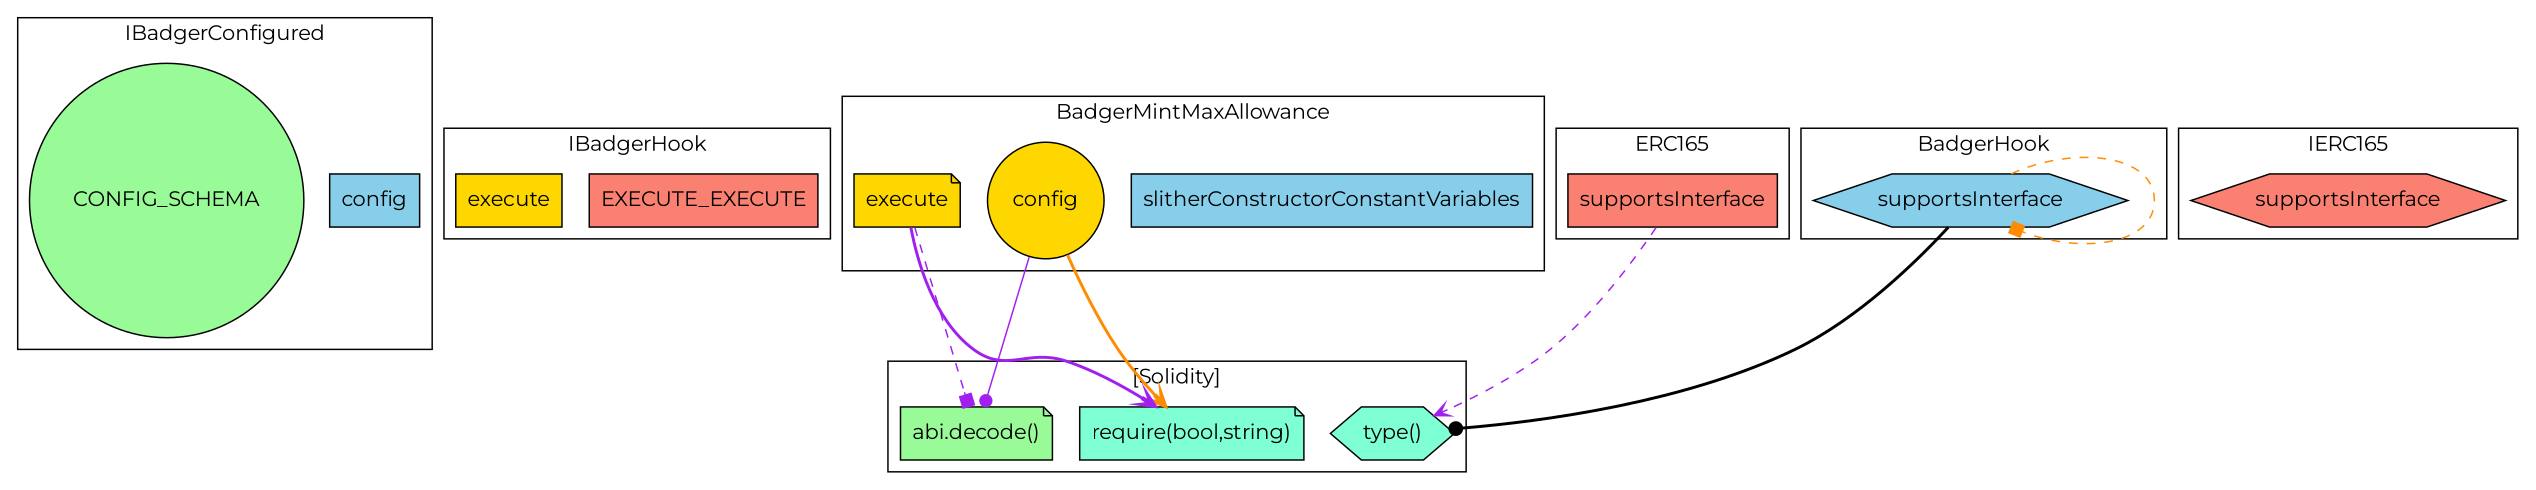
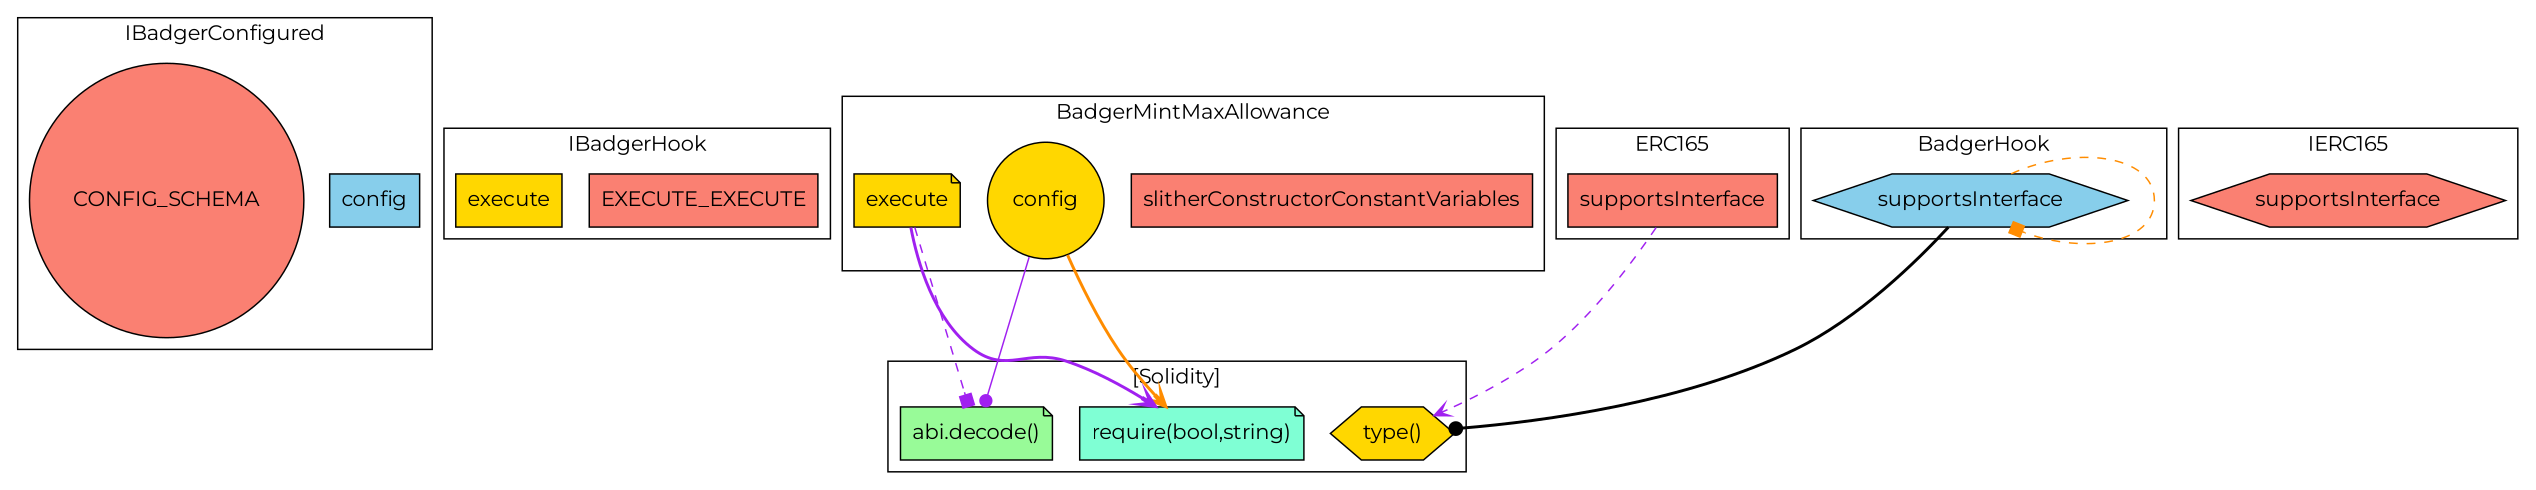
  strict digraph {
    fontname=Montserrat
    node [fillcolor=skyblue fontname=Montserrat shape=box style=filled]
    edge [arrowhead=vee color=purple fontname=Montserrat style=bold]
    n1 [label=config]
-   n2 [fillcolor=palegreen label=CONFIG_SCHEMA shape=circle]
+   n2 [fillcolor=salmon label=CONFIG_SCHEMA shape=circle]
    n3 [fillcolor=salmon label=EXECUTE_EXECUTE]
    n4 [fillcolor=gold label=execute]
-   n5 [label=slitherConstructorConstantVariables]
+   n5 [fillcolor=salmon label=slitherConstructorConstantVariables]
    n6 [fillcolor=gold label=config shape=circle]
    n7 [fillcolor=gold label=execute shape=note]
    n8 [fillcolor=salmon label=supportsInterface]
    n9 [fillcolor=salmon label=supportsInterface shape=hexagon]
    n10 [label=supportsInterface shape=hexagon]
    "require(bool,string)" [fillcolor=aquamarine shape=note]
    "abi.decode()" [fillcolor=palegreen shape=note]
-   "type()" [fillcolor=aquamarine shape=hexagon]
+   "type()" [fillcolor=gold shape=hexagon]
    subgraph cluster_1 {
      label=IBadgerConfigured
      n1
      n2
    }
    subgraph cluster_2 {
      label=IBadgerHook
      n3
      n4
    }
    subgraph cluster_3 {
      label=BadgerMintMaxAllowance
      n5
      n6
      n7
    }
    subgraph cluster_4 {
      label=ERC165
      n8
    }
    subgraph cluster_5 {
      label=IERC165
      n9
    }
    subgraph cluster_6 {
      label=BadgerHook
      n10
    }
    subgraph cluster_7 {
      label="[Solidity]"
      "require(bool,string)"
      "abi.decode()"
      "type()"
    }
    n6 -> "require(bool,string)" [color=darkorange]
    n6 -> "abi.decode()" [arrowhead=dot style=solid]
    n7 -> "require(bool,string)"
    n7 -> "abi.decode()" [arrowhead=box style=dashed]
    n8 -> "type()" [style=dashed]
    n10 -> n10 [arrowhead=box color=darkorange style=dashed]
    n10 -> "type()" [arrowhead=dot color=black]
  }
